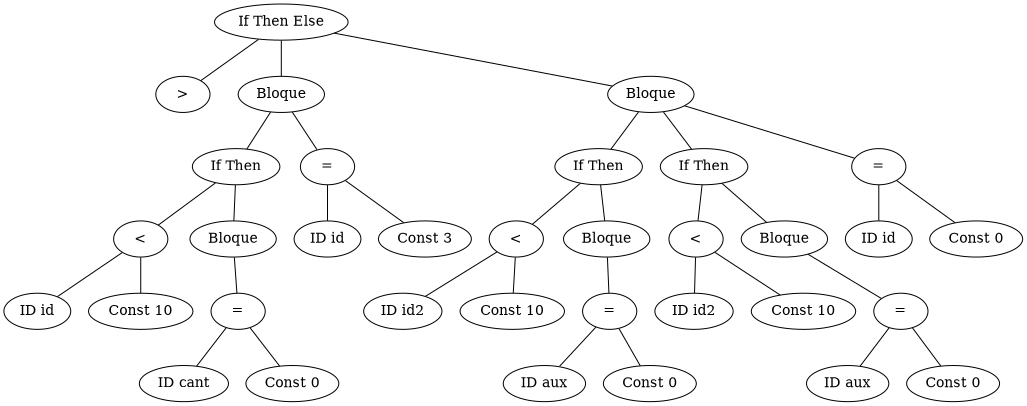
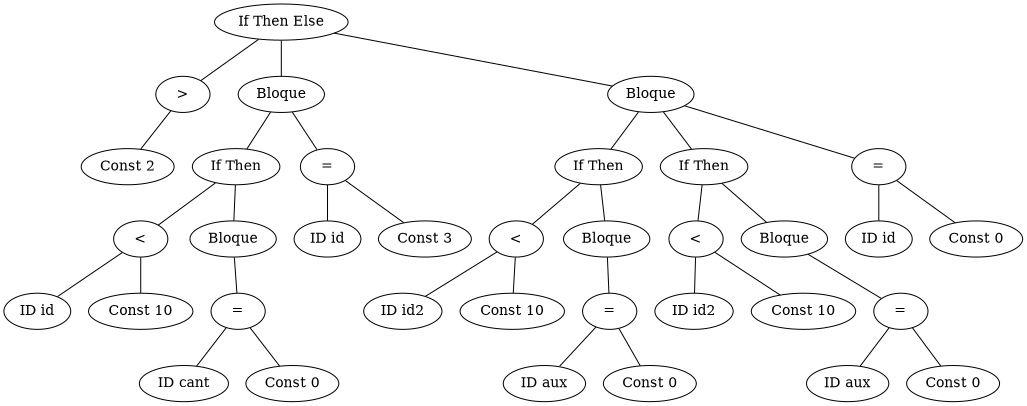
  graph {
    n1 [label="If Then Else"]
    n2 [label=">"]
    n3 [label=Bloque]
    n4 [label=Bloque]
+   n5 [label="Const 2"]
    n6 [label="If Then"]
    n7 [label="="]
    n8 [label="If Then"]
    n9 [label="If Then"]
    n10 [label="="]
    n11 [label="<"]
    n12 [label=Bloque]
    n13 [label="ID id"]
    n14 [label="Const 3"]
    n15 [label="ID id"]
    n16 [label="Const 10"]
    n17 [label="="]
    n18 [label="ID cant"]
    n19 [label="Const 0"]
    n20 [label="<"]
    n21 [label=Bloque]
    n22 [label="<"]
    n23 [label=Bloque]
    n24 [label="ID id"]
    n25 [label="Const 0"]
    n26 [label="ID id2"]
    n27 [label="Const 10"]
    n28 [label="="]
    n29 [label="ID aux"]
    n30 [label="Const 0"]
    n31 [label="ID id2"]
    n32 [label="Const 10"]
    n33 [label="="]
    n34 [label="ID aux"]
    n35 [label="Const 0"]
    n1 -- n2
    n1 -- n3
    n1 -- n4
+   n2 -- n5
    n3 -- n6
    n3 -- n7
    n4 -- n8
    n4 -- n9
    n4 -- n10
    n6 -- n11
    n6 -- n12
    n7 -- n13
    n7 -- n14
    n8 -- n20
    n8 -- n21
    n9 -- n22
    n9 -- n23
    n10 -- n24
    n10 -- n25
    n11 -- n15
    n11 -- n16
    n12 -- n17
    n17 -- n18
    n17 -- n19
    n20 -- n26
    n20 -- n27
    n21 -- n28
    n22 -- n31
    n22 -- n32
    n23 -- n33
    n28 -- n29
    n28 -- n30
    n33 -- n34
    n33 -- n35
  }
